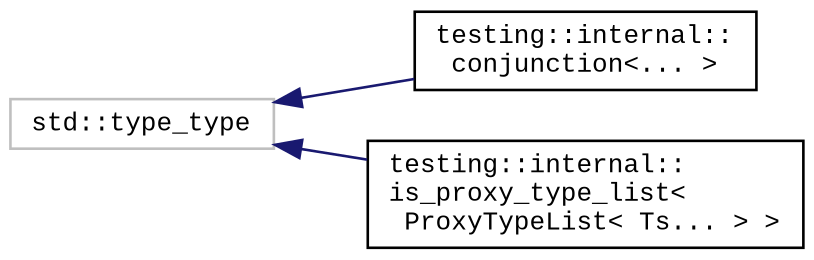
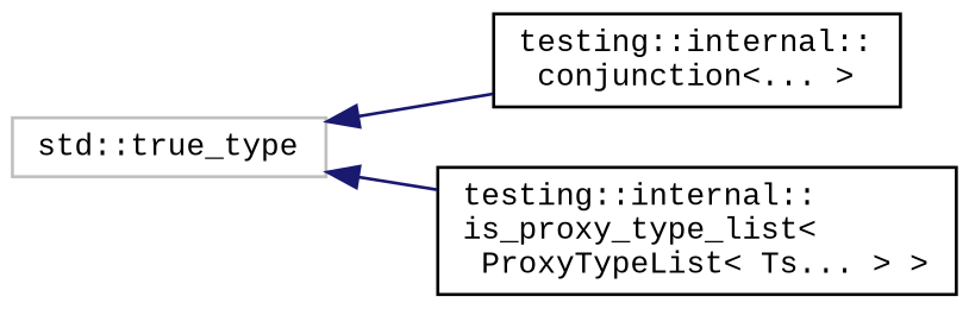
  digraph {
    rankdir=LR
    fontname="Liberation Mono"
    node [color=black fillcolor=white fontname="Liberation Mono" fontsize=10 shape=record style=filled]
    edge [color=midnightblue dir=back fontname="Liberation Mono" fontsize=10 labelfontname=Helvetica labelfontsize=10 style=solid]
-   n1 [color=grey75 height=0.2 label="std::type_type" width=0.4]
+   n1 [color=grey75 height=0.2 label="std::true_type" width=0.4]
    n2 [height=0.2 label="testing::internal::\lconjunction\<... \>" width=0.4]
    n3 [height=0.2 label="testing::internal::\lis_proxy_type_list\<\l ProxyTypeList\< Ts... \> \>" width=0.4]
    n1 -> n2
    n1 -> n3
  }
